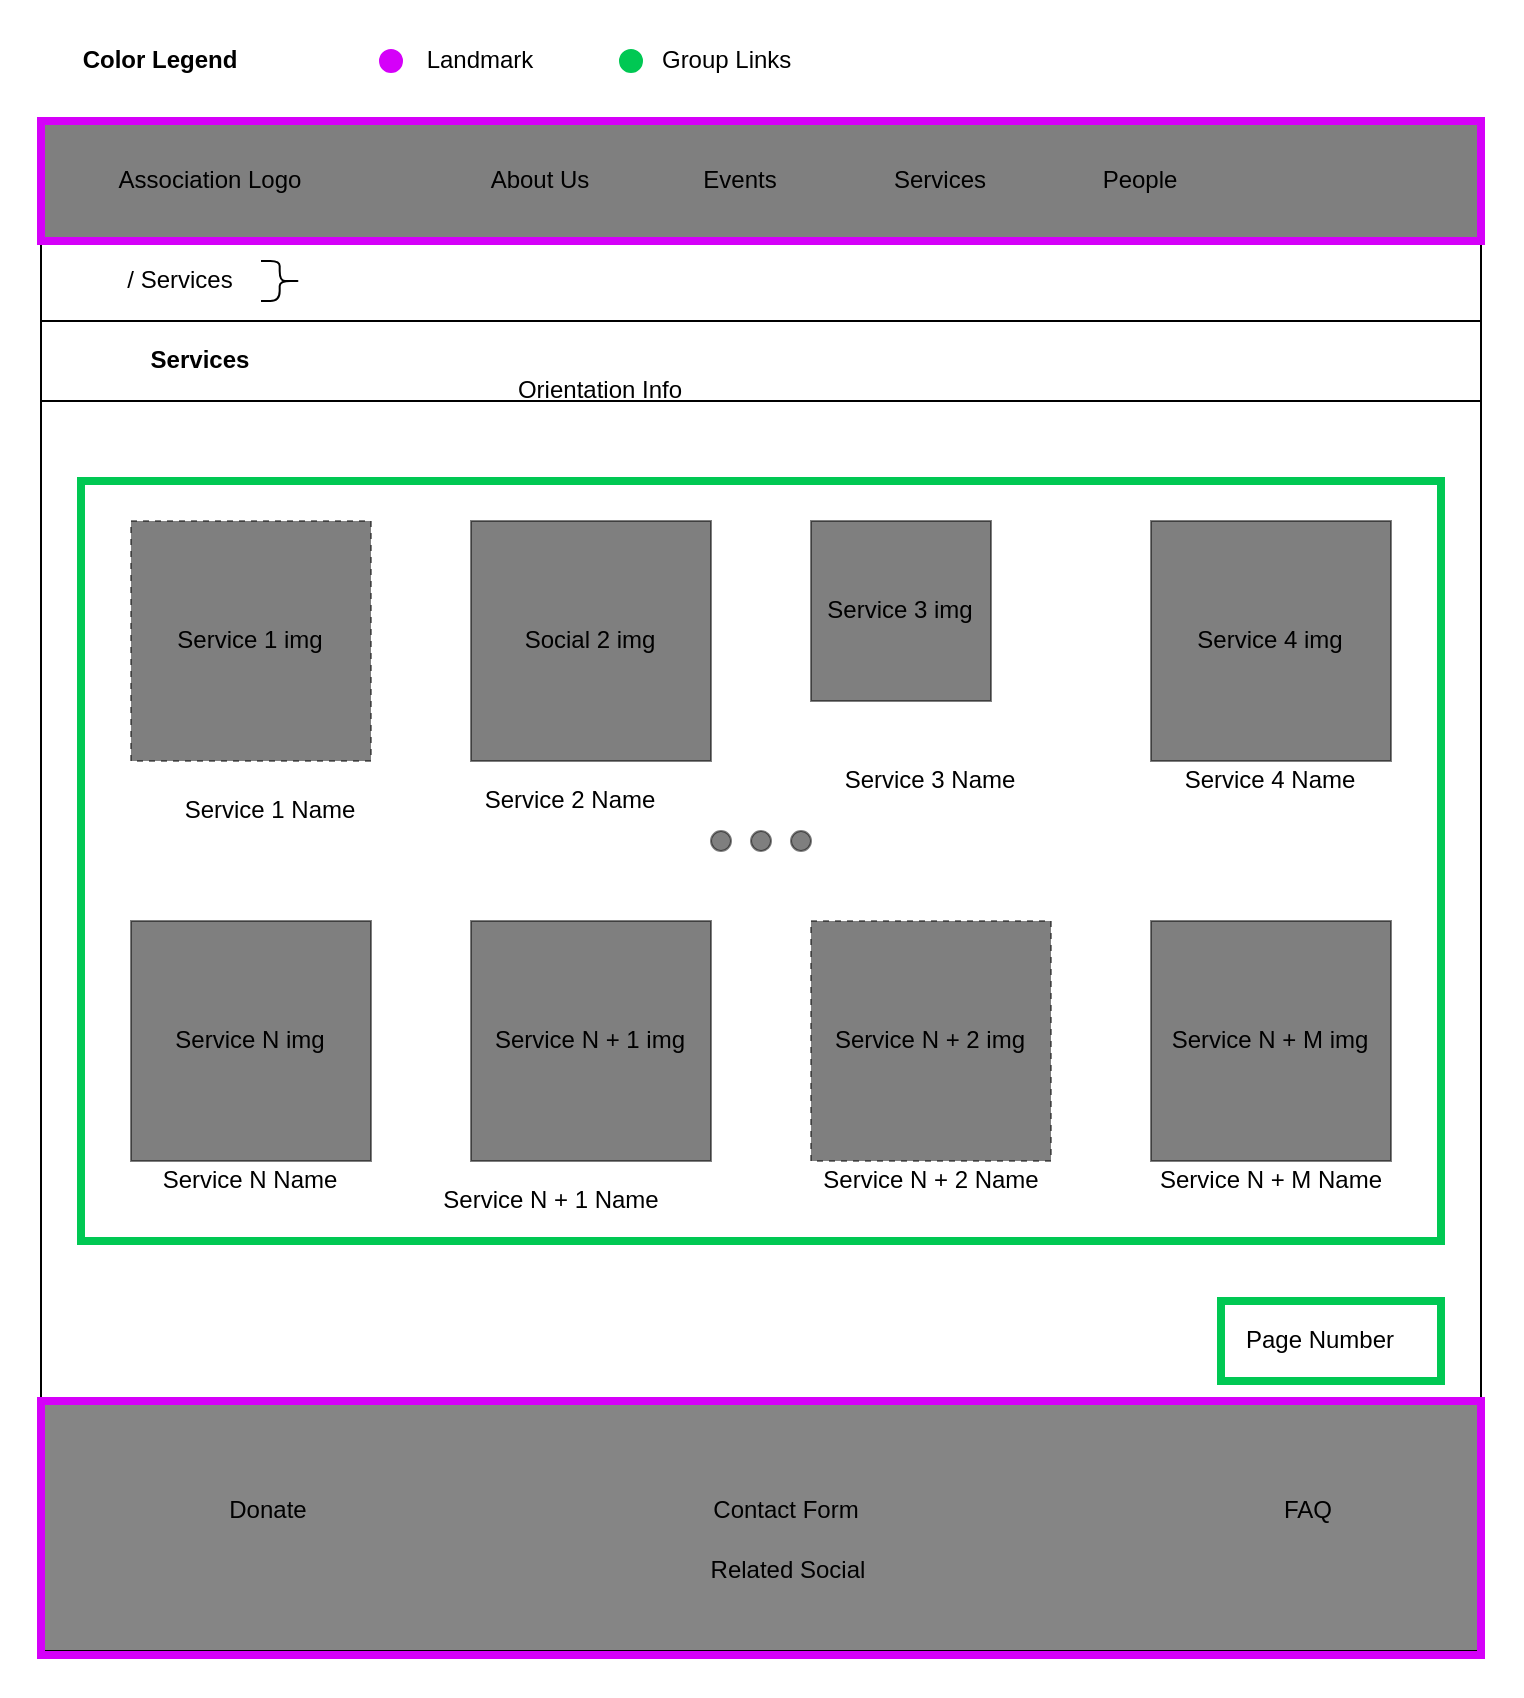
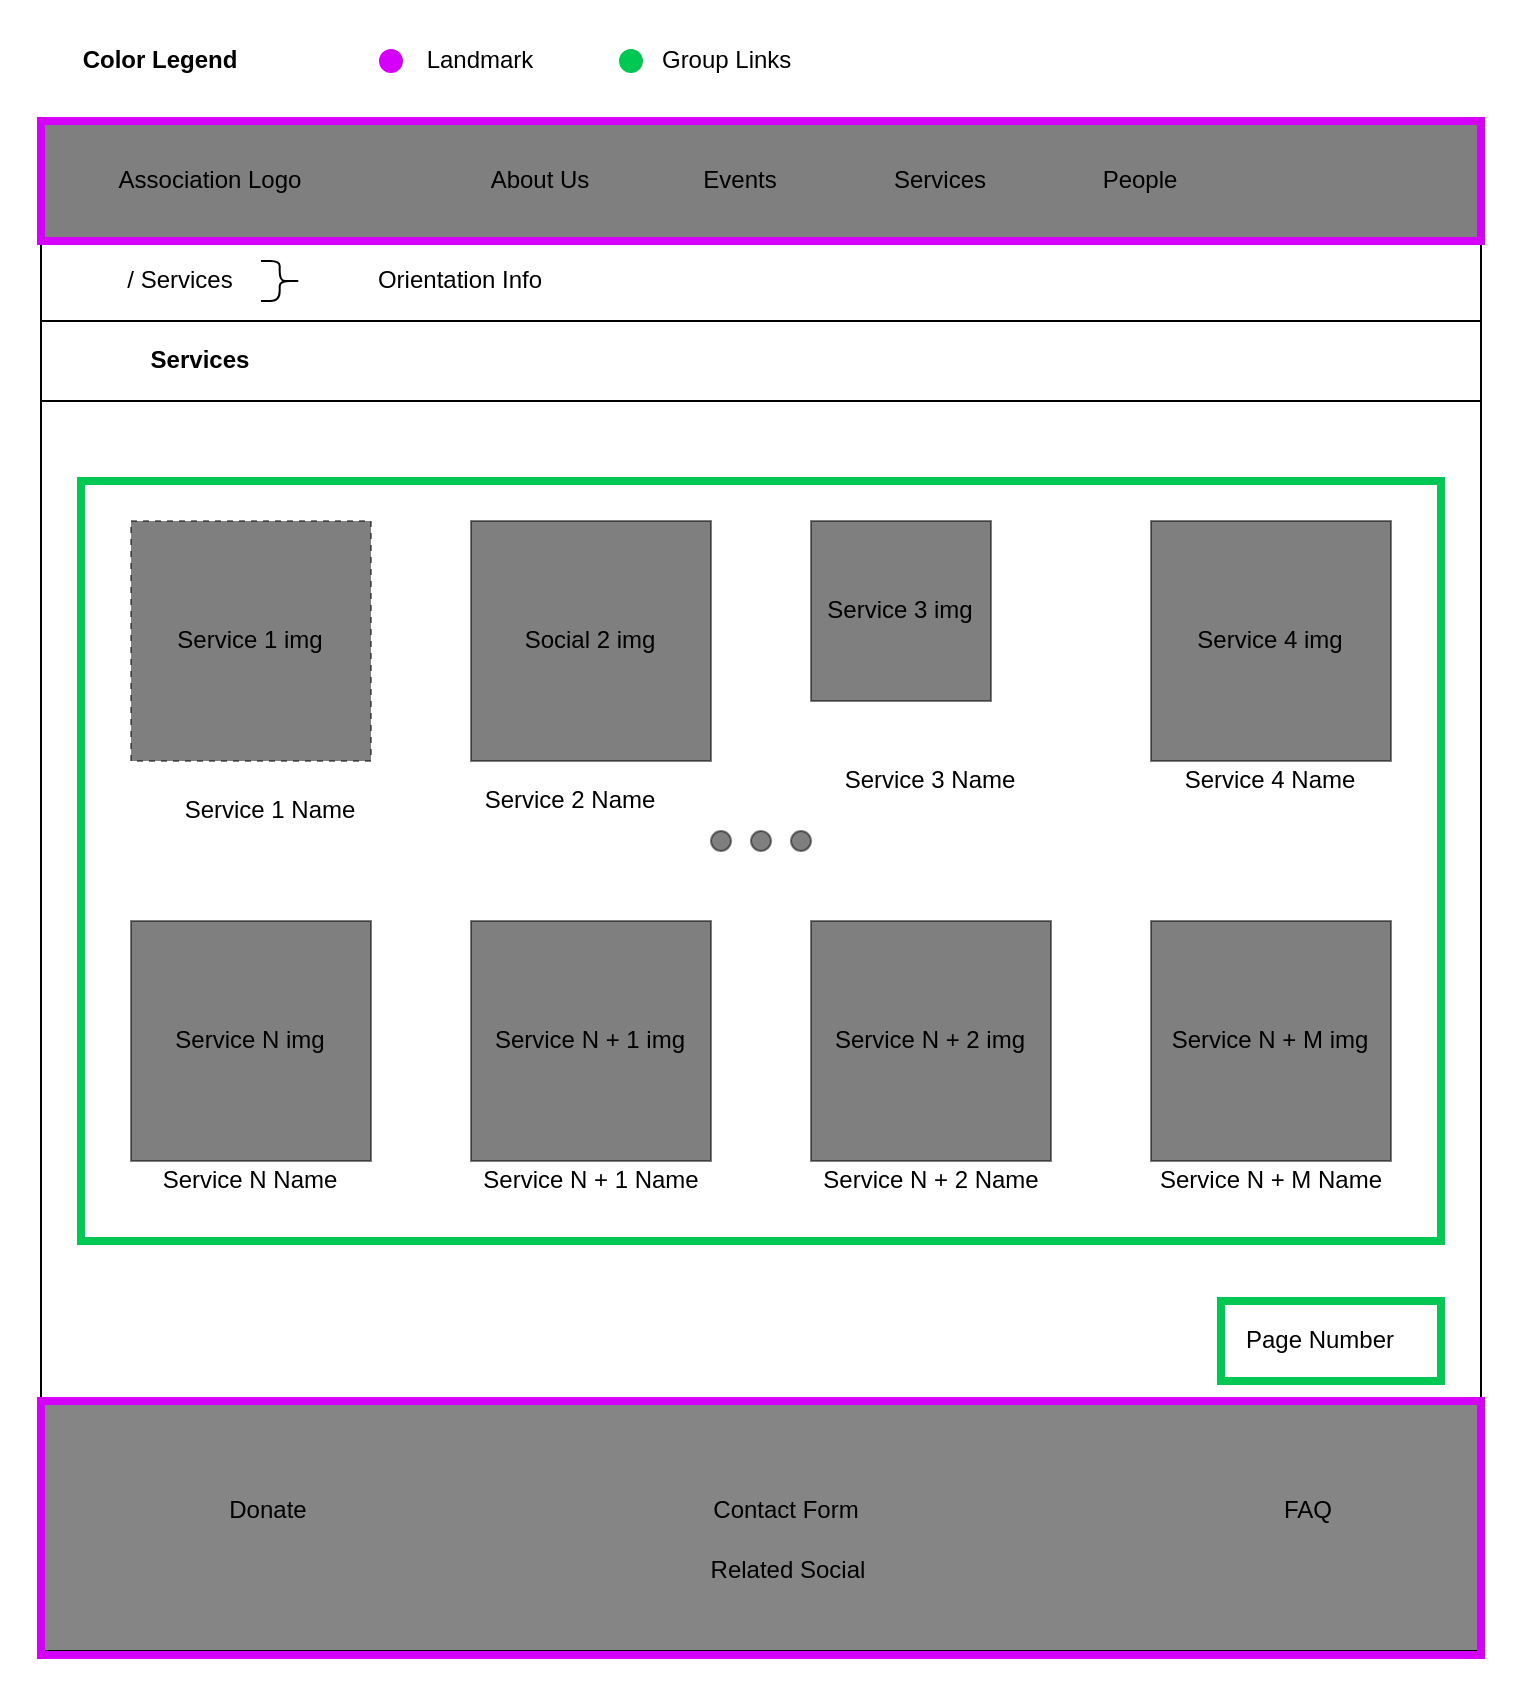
  <mxCell id="0" />
  <mxCell id="1" parent="0" />
  <mxCell id="2" value="&lt;span style=&quot;font-weight: normal&quot;&gt;&lt;font color=&quot;#000000&quot;&gt;&amp;nbsp; Group Links&lt;/font&gt;&lt;/span&gt;" style="text;html=1;strokeColor=none;fillColor=none;align=center;verticalAlign=middle;whiteSpace=wrap;rounded=0;fontColor=#00C853;fontStyle=1" parent="1" vertex="1"><mxGeometry x="300" width="120" height="20" as="geometry" y="20" /></mxCell>
  <mxCell id="3" value="" style="rounded=0;whiteSpace=wrap;html=1;fillColor=none;strokeColor=#00C853;strokeWidth=4;" parent="1" vertex="1"><mxGeometry x="40" y="240" width="680" height="380" as="geometry" /></mxCell>
  <mxCell id="4" value="" style="rounded=0;whiteSpace=wrap;html=1;fillColor=#000000;gradientColor=none;opacity=50;" parent="1" vertex="1"><mxGeometry x="20" y="60" width="720" height="60" as="geometry" /></mxCell>
  <mxCell id="5" value="Association Logo" style="text;html=1;strokeColor=none;fillColor=none;align=center;verticalAlign=middle;whiteSpace=wrap;rounded=0;" parent="1" vertex="1"><mxGeometry x="40" y="80" width="130" height="20" as="geometry" /></mxCell>
  <mxCell id="6" value="About Us" style="text;html=1;strokeColor=none;fillColor=none;align=center;verticalAlign=middle;whiteSpace=wrap;rounded=0;" parent="1" vertex="1"><mxGeometry x="220" y="80" width="100" height="20" as="geometry" /></mxCell>
  <mxCell id="7" value="Events" style="text;html=1;strokeColor=none;fillColor=none;align=center;verticalAlign=middle;whiteSpace=wrap;rounded=0;" parent="1" vertex="1"><mxGeometry x="320" y="80" width="100" height="20" as="geometry" /></mxCell>
  <mxCell id="8" value="Services" style="text;html=1;strokeColor=none;fillColor=none;align=center;verticalAlign=middle;whiteSpace=wrap;rounded=0;" parent="1" vertex="1"><mxGeometry x="420" y="80" width="100" height="20" as="geometry" /></mxCell>
  <mxCell id="9" value="People" style="text;html=1;strokeColor=none;fillColor=none;align=center;verticalAlign=middle;whiteSpace=wrap;rounded=0;" parent="1" vertex="1"><mxGeometry x="520" y="80" width="100" height="20" as="geometry" /></mxCell>
  <mxCell id="10" value="&lt;span style=&quot;font-weight: normal&quot;&gt;&lt;font color=&quot;#000000&quot;&gt;Landmark&lt;/font&gt;&lt;/span&gt;" style="text;html=1;strokeColor=none;fillColor=none;align=center;verticalAlign=middle;whiteSpace=wrap;rounded=0;fontColor=#00C853;fontStyle=1" parent="1" vertex="1"><mxGeometry x="180" width="120" height="20" as="geometry" y="20" /></mxCell>
  <mxCell id="11" value="" style="rounded=0;whiteSpace=wrap;html=1;fillColor=#858585;gradientColor=none;" parent="1" vertex="1"><mxGeometry x="20" y="700" width="720" height="125" as="geometry" /></mxCell>
  <mxCell id="12" value="Related Social" style="text;html=1;strokeColor=none;fillColor=none;align=center;verticalAlign=middle;whiteSpace=wrap;rounded=0;" parent="1" vertex="1"><mxGeometry x="329" y="775" width="130" height="20" as="geometry" /></mxCell>
  <mxCell id="13" value="Contact Form" style="text;html=1;strokeColor=none;fillColor=none;align=center;verticalAlign=middle;whiteSpace=wrap;rounded=0;" parent="1" vertex="1"><mxGeometry x="328" y="745" width="130" height="20" as="geometry" /></mxCell>
  <mxCell id="14" value="FAQ" style="text;html=1;strokeColor=none;fillColor=none;align=center;verticalAlign=middle;whiteSpace=wrap;rounded=0;" parent="1" vertex="1"><mxGeometry x="589" y="745" width="130" height="20" as="geometry" /></mxCell>
  <mxCell id="15" value="Donate" style="text;html=1;strokeColor=none;fillColor=none;align=center;verticalAlign=middle;whiteSpace=wrap;rounded=0;" parent="1" vertex="1"><mxGeometry x="69" y="745" width="130" height="20" as="geometry" /></mxCell>
  <mxCell id="16" value="" style="endArrow=none;html=1;entryX=0;entryY=1;entryDx=0;entryDy=0;exitX=0;exitY=0;exitDx=0;exitDy=0;" parent="1" source="11" target="4" edge="1"><mxGeometry width="50" height="50" relative="1" as="geometry"><mxPoint x="20" y="300" as="sourcePoint" /><mxPoint x="80" y="160" as="targetPoint" /></mxGeometry></mxCell>
  <mxCell id="17" value="" style="endArrow=none;html=1;entryX=0;entryY=1;entryDx=0;entryDy=0;exitX=1;exitY=0;exitDx=0;exitDy=0;" parent="1" source="19" edge="1"><mxGeometry width="50" height="50" relative="1" as="geometry"><mxPoint x="740" y="540" as="sourcePoint" /><mxPoint x="740" y="120" as="targetPoint" /></mxGeometry></mxCell>
  <mxCell id="18" value="" style="rounded=0;whiteSpace=wrap;html=1;fillColor=none;strokeColor=#D500F9;strokeWidth=4;" parent="1" vertex="1"><mxGeometry x="20" y="60" width="720" height="60" as="geometry" /></mxCell>
  <mxCell id="19" value="" style="rounded=0;whiteSpace=wrap;html=1;fillColor=none;strokeColor=#D500F9;strokeWidth=4;" parent="1" vertex="1"><mxGeometry x="20" y="700" width="720" height="127" as="geometry" /></mxCell>
  <mxCell id="20" value="" style="endArrow=none;html=1;fontColor=#FF5131;" parent="1" edge="1"><mxGeometry width="50" height="50" relative="1" as="geometry"><mxPoint x="20" y="160" as="sourcePoint" /><mxPoint x="740" y="160" as="targetPoint" /></mxGeometry></mxCell>
  <mxCell id="21" value="/ Services" style="text;html=1;strokeColor=none;fillColor=none;align=center;verticalAlign=middle;whiteSpace=wrap;rounded=0;fontColor=#000000;opacity=50;" parent="1" vertex="1"><mxGeometry x="40" y="130" width="100" height="20" as="geometry" /></mxCell>
  <mxCell id="22" value="Services" style="text;html=1;strokeColor=none;fillColor=none;align=center;verticalAlign=middle;whiteSpace=wrap;rounded=0;fontColor=#000000;opacity=50;fontStyle=1" parent="1" vertex="1"><mxGeometry x="20" y="170" width="160" height="20" as="geometry" /></mxCell>
  <mxCell id="23" value="" style="shape=curlyBracket;whiteSpace=wrap;html=1;rounded=1;strokeColor=#000000;strokeWidth=1;fillColor=#000000;gradientColor=none;fontColor=#000000;rotation=-180;size=0.533;" parent="1" vertex="1"><mxGeometry x="130" y="130" width="20" height="20" as="geometry" /></mxCell>
- <mxCell id="24" value="Orientation Info" style="text;html=1;strokeColor=none;fillColor=none;align=center;verticalAlign=middle;whiteSpace=wrap;rounded=0;fontColor=#000000;opacity=50;" parent="1" vertex="1"><mxGeometry x="230" y="185" width="140" height="20" as="geometry" /></mxCell>
+ <mxCell id="24" value="Orientation Info" style="text;html=1;strokeColor=none;fillColor=none;align=center;verticalAlign=middle;whiteSpace=wrap;rounded=0;fontColor=#000000;opacity=50;" parent="1" vertex="1"><mxGeometry x="160" y="130" width="140" height="20" as="geometry" /></mxCell>
  <mxCell id="25" value="" style="endArrow=none;html=1;fontColor=#FF5131;" parent="1" edge="1"><mxGeometry width="50" height="50" relative="1" as="geometry"><mxPoint x="20" y="200" as="sourcePoint" /><mxPoint x="740" y="200" as="targetPoint" /></mxGeometry></mxCell>
  <mxCell id="26" value="Social 2 img" style="rounded=0;whiteSpace=wrap;html=1;strokeColor=#000000;strokeWidth=1;fillColor=#000000;gradientColor=none;fontColor=#000000;opacity=50;" parent="1" vertex="1"><mxGeometry x="235" y="260" width="120" height="120" as="geometry" /></mxCell>
  <mxCell id="27" value="Service 3 img" style="rounded=0;whiteSpace=wrap;html=1;strokeColor=#000000;strokeWidth=1;fillColor=#000000;gradientColor=none;fontColor=#000000;opacity=50;" parent="1" vertex="1"><mxGeometry x="405" y="260" width="90" height="90" as="geometry" /></mxCell>
  <mxCell id="28" value="Service 4 img" style="rounded=0;whiteSpace=wrap;html=1;strokeColor=#000000;strokeWidth=1;fillColor=#000000;gradientColor=none;fontColor=#000000;opacity=50;" parent="1" vertex="1"><mxGeometry x="575" y="260" width="120" height="120" as="geometry" /></mxCell>
  <mxCell id="29" value="Service N + 1 img" style="rounded=0;whiteSpace=wrap;html=1;strokeColor=#000000;strokeWidth=1;fillColor=#000000;gradientColor=none;fontColor=#000000;opacity=50;" parent="1" vertex="1"><mxGeometry x="235" y="460" width="120" height="120" as="geometry" /></mxCell>
  <mxCell id="30" value="" style="ellipse;whiteSpace=wrap;html=1;aspect=fixed;strokeColor=#000000;strokeWidth=1;fillColor=#000000;gradientColor=none;fontColor=#000000;opacity=50;" parent="1" vertex="1"><mxGeometry x="355" y="415" width="10" height="10" as="geometry" /></mxCell>
  <mxCell id="31" value="" style="ellipse;whiteSpace=wrap;html=1;aspect=fixed;strokeColor=#000000;strokeWidth=1;fillColor=#000000;gradientColor=none;fontColor=#000000;opacity=50;" parent="1" vertex="1"><mxGeometry x="375" y="415" width="10" height="10" as="geometry" /></mxCell>
  <mxCell id="32" value="" style="ellipse;whiteSpace=wrap;html=1;aspect=fixed;strokeColor=#000000;strokeWidth=1;fillColor=#000000;gradientColor=none;fontColor=#000000;opacity=50;" parent="1" vertex="1"><mxGeometry x="395" y="415" width="10" height="10" as="geometry" /></mxCell>
  <mxCell id="33" value="Service N + M img" style="rounded=0;whiteSpace=wrap;html=1;strokeColor=#000000;strokeWidth=1;fillColor=#000000;gradientColor=none;fontColor=#000000;opacity=50;" parent="1" vertex="1"><mxGeometry x="575" y="460" width="120" height="120" as="geometry" /></mxCell>
- <mxCell id="34" value="Service N + 2 img" style="rounded=0;whiteSpace=wrap;html=1;strokeColor=#000000;strokeWidth=1;fillColor=#000000;gradientColor=none;fontColor=#000000;opacity=50;dashed=1;" parent="1" vertex="1"><mxGeometry x="405" y="460" width="120" height="120" as="geometry" /></mxCell>
+ <mxCell id="34" value="Service N + 2 img" style="rounded=0;whiteSpace=wrap;html=1;strokeColor=#000000;strokeWidth=1;fillColor=#000000;gradientColor=none;fontColor=#000000;opacity=50;" parent="1" vertex="1"><mxGeometry x="405" y="460" width="120" height="120" as="geometry" /></mxCell>
  <mxCell id="35" value="Page Number" style="text;html=1;strokeColor=none;fillColor=none;align=center;verticalAlign=middle;whiteSpace=wrap;rounded=0;fontColor=#000000;opacity=50;" parent="1" vertex="1"><mxGeometry x="620" y="660" width="80" height="20" as="geometry" /></mxCell>
  <mxCell id="36" value="" style="rounded=0;whiteSpace=wrap;html=1;fillColor=none;strokeColor=#00C853;strokeWidth=4;" parent="1" vertex="1"><mxGeometry x="610" y="650" width="110" height="40" as="geometry" /></mxCell>
  <mxCell id="37" value="Color Legend" style="text;html=1;strokeColor=none;fillColor=none;align=center;verticalAlign=middle;whiteSpace=wrap;rounded=0;fontColor=#000000;opacity=50;fontStyle=1" parent="1" vertex="1"><mxGeometry x="20" width="120" height="20" as="geometry" y="20" /></mxCell>
  <mxCell id="38" value="" style="ellipse;whiteSpace=wrap;html=1;aspect=fixed;strokeColor=#D500F9;strokeWidth=2;fillColor=#d500f9;gradientColor=none;fontColor=#000000;align=center;" parent="1" vertex="1"><mxGeometry x="190" y="25" width="10" height="10" as="geometry" /></mxCell>
  <mxCell id="39" value="" style="ellipse;whiteSpace=wrap;html=1;aspect=fixed;strokeColor=#00C853;strokeWidth=2;fillColor=#00C853;gradientColor=none;fontColor=#000000;align=center;" parent="1" vertex="1"><mxGeometry x="310" y="25" width="10" height="10" as="geometry" /></mxCell>
  <mxCell id="40" value="Service 1 img" style="rounded=0;whiteSpace=wrap;html=1;strokeColor=#000000;strokeWidth=1;fillColor=#000000;gradientColor=none;fontColor=#000000;opacity=50;dashed=1;" vertex="1" parent="1"><mxGeometry x="65" y="260" width="120" height="120" as="geometry" /></mxCell>
  <mxCell id="41" value="Service N img" style="rounded=0;whiteSpace=wrap;html=1;strokeColor=#000000;strokeWidth=1;fillColor=#000000;gradientColor=none;fontColor=#000000;opacity=50;" vertex="1" parent="1"><mxGeometry x="65" y="460" width="120" height="120" as="geometry" /></mxCell>
  <mxCell id="42" value="Service 1 Name" style="text;html=1;strokeColor=none;fillColor=none;align=center;verticalAlign=middle;whiteSpace=wrap;rounded=0;" vertex="1" parent="1"><mxGeometry x="81.25" y="395" width="107.5" height="20" as="geometry" /></mxCell>
  <mxCell id="43" value="Service 2 Name" style="text;html=1;strokeColor=none;fillColor=none;align=center;verticalAlign=middle;whiteSpace=wrap;rounded=0;" vertex="1" parent="1"><mxGeometry x="231.25" y="390" width="107.5" height="20" as="geometry" /></mxCell>
  <mxCell id="44" value="Service 3 Name" style="text;html=1;strokeColor=none;fillColor=none;align=center;verticalAlign=middle;whiteSpace=wrap;rounded=0;" vertex="1" parent="1"><mxGeometry x="411.25" y="380" width="107.5" height="20" as="geometry" /></mxCell>
  <mxCell id="45" value="Service 4 Name" style="text;html=1;strokeColor=none;fillColor=none;align=center;verticalAlign=middle;whiteSpace=wrap;rounded=0;" vertex="1" parent="1"><mxGeometry x="581.25" y="380" width="107.5" height="20" as="geometry" /></mxCell>
  <mxCell id="46" value="Service N Name" style="text;html=1;strokeColor=none;fillColor=none;align=center;verticalAlign=middle;whiteSpace=wrap;rounded=0;" vertex="1" parent="1"><mxGeometry x="71.25" y="580" width="107.5" height="20" as="geometry" /></mxCell>
- <mxCell id="47" value="Service N + 1 Name" style="text;html=1;strokeColor=none;fillColor=none;align=center;verticalAlign=middle;whiteSpace=wrap;rounded=0;" vertex="1" parent="1"><mxGeometry x="210.63" y="590" width="128.75" height="20" as="geometry" /></mxCell>
+ <mxCell id="47" value="Service N + 1 Name" style="text;html=1;strokeColor=none;fillColor=none;align=center;verticalAlign=middle;whiteSpace=wrap;rounded=0;" vertex="1" parent="1"><mxGeometry x="230.63" y="580" width="128.75" height="20" as="geometry" /></mxCell>
  <mxCell id="48" value="Service N + 2 Name" style="text;html=1;strokeColor=none;fillColor=none;align=center;verticalAlign=middle;whiteSpace=wrap;rounded=0;" vertex="1" parent="1"><mxGeometry x="400.63" y="580" width="128.75" height="20" as="geometry" /></mxCell>
  <mxCell id="49" value="Service N + M Name" style="text;html=1;strokeColor=none;fillColor=none;align=center;verticalAlign=middle;whiteSpace=wrap;rounded=0;" vertex="1" parent="1"><mxGeometry x="570.63" y="580" width="128.75" height="20" as="geometry" /></mxCell>
